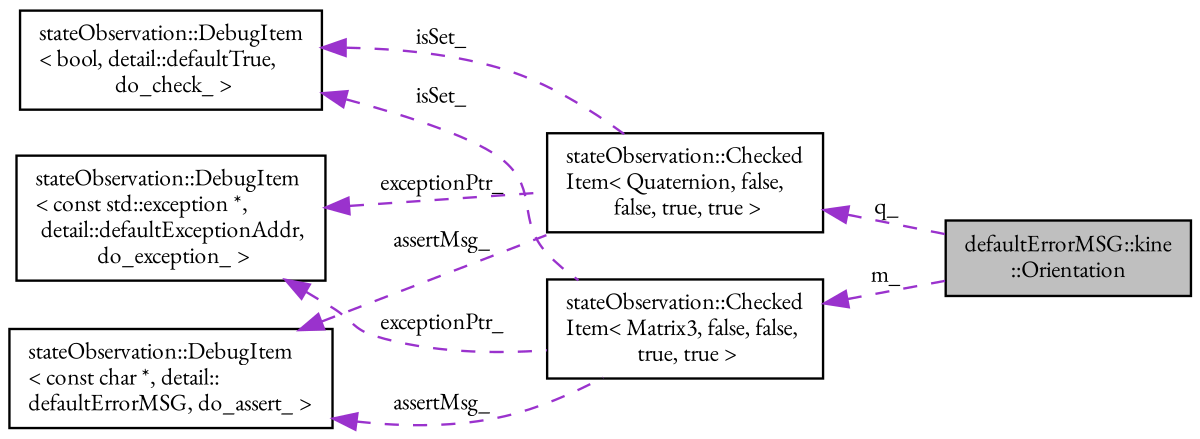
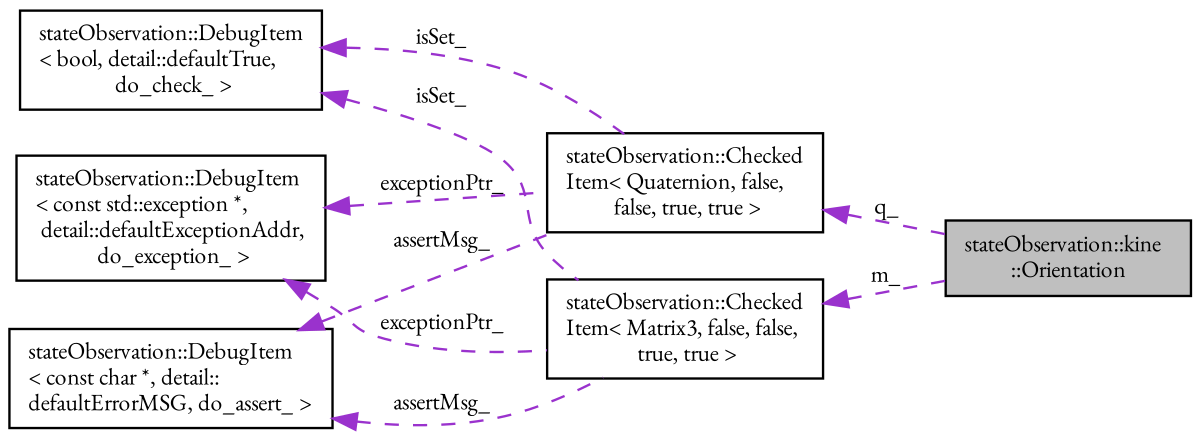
  digraph {
    rankdir=LR
    fontname="EB Garamond"
    node [color=black fillcolor=white fontname="EB Garamond" fontsize=10 shape=record style=filled]
    edge [color=darkorchid3 dir=back fontname="EB Garamond" fontsize=10 labelfontname=Helvetica labelfontsize=10 style=dashed]
-   n1 [fillcolor=grey75 fontcolor=black height=0.2 label="defaultErrorMSG::kine\l::Orientation" width=0.4]
+   n1 [fillcolor=grey75 fontcolor=black height=0.2 label="stateObservation::kine\l::Orientation" width=0.4]
    n2 [height=0.2 label="stateObservation::Checked\lItem\< Matrix3, false, false,\l true, true \>" width=0.4]
    n3 [height=0.2 label="stateObservation::DebugItem\l\< const std::exception *,\l detail::defaultExceptionAddr,\l do_exception_ \>" width=0.4]
    n4 [height=0.2 label="stateObservation::Checked\lItem\< Quaternion, false,\l false, true, true \>" width=0.4]
    n5 [height=0.2 label="stateObservation::DebugItem\l\< bool, detail::defaultTrue,\l do_check_ \>" width=0.4]
    n6 [height=0.2 label="stateObservation::DebugItem\l\< const char *, detail::\ldefaultErrorMSG, do_assert_ \>" width=0.4]
    n2 -> n1 [label=" m_"]
    n3 -> n2 [label=" exceptionPtr_"]
    n3 -> n4 [label=" exceptionPtr_"]
    n4 -> n1 [label=" q_"]
    n5 -> n2 [label=" isSet_"]
    n5 -> n4 [label=" isSet_"]
    n6 -> n2 [label=" assertMsg_"]
    n6 -> n4 [label=" assertMsg_"]
  }
